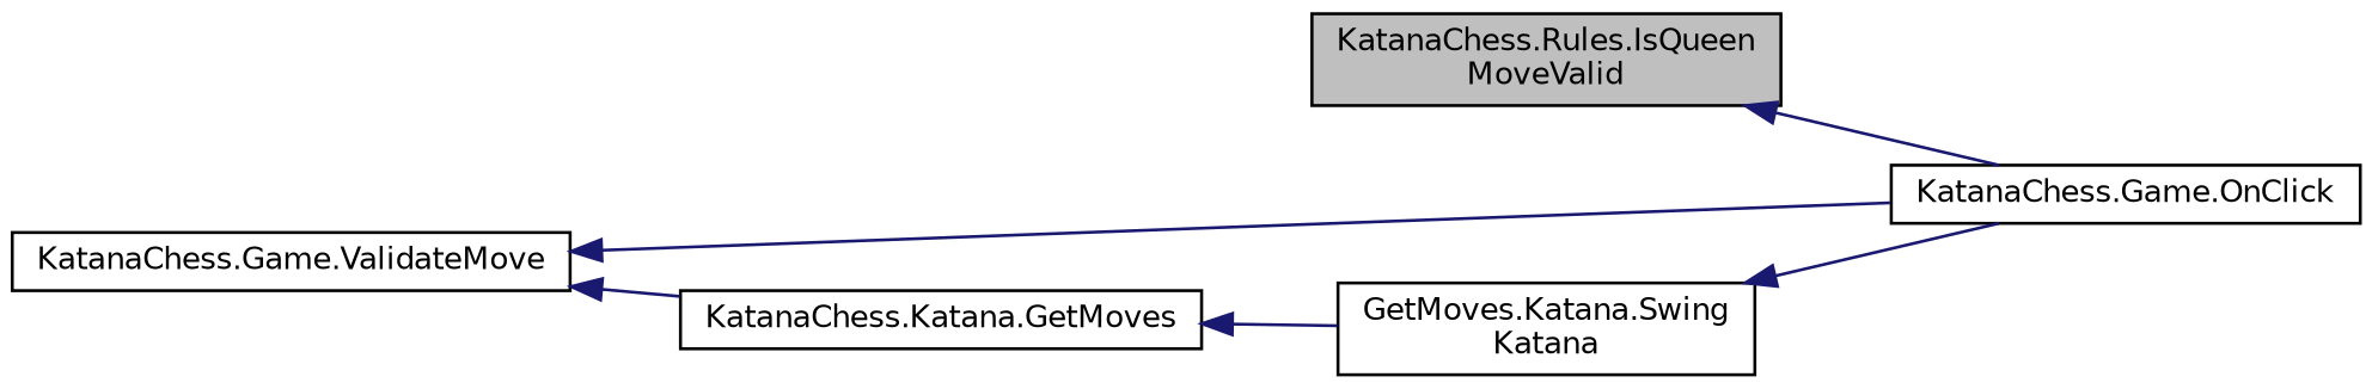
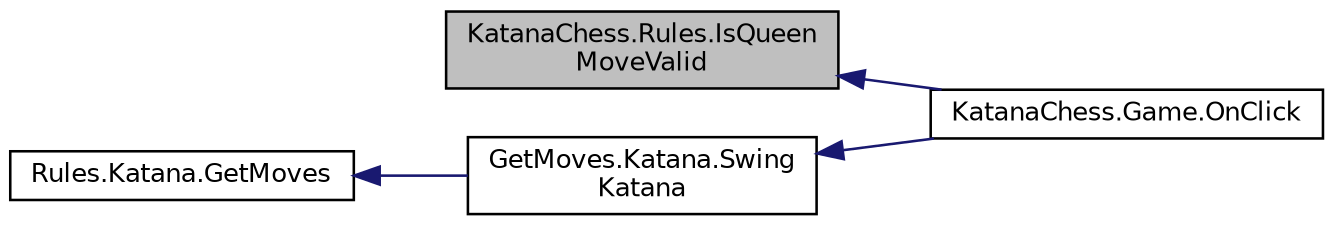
  digraph {
    rankdir=LR
    node [color=black fillcolor=white fontname=Helvetica fontsize=10 shape=record style=filled]
    edge [color=midnightblue dir=back fontname=Helvetica fontsize=10 labelfontname=Helvetica labelfontsize=10 style=solid]
    n1 [fillcolor=grey75 fontcolor=black height=0.2 label="KatanaChess.Rules.IsQueen\lMoveValid" width=0.4]
    n2 [height=0.2 label="KatanaChess.Game.OnClick" width=0.4]
-   n3 [height=0.2 label="KatanaChess.Game.ValidateMove" width=0.4]
-   n4 [height=0.2 label="KatanaChess.Katana.GetMoves" width=0.4]
+   n4 [height=0.2 label="Rules.Katana.GetMoves" width=0.4]
    n5 [height=0.2 label="GetMoves.Katana.Swing\lKatana" width=0.4]
    n1 -> n2
-   n3 -> n2
-   n3 -> n4
    n4 -> n5
    n5 -> n2
  }
